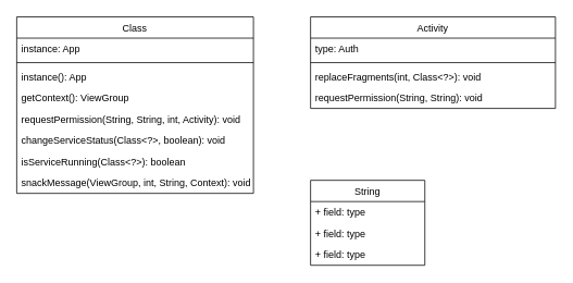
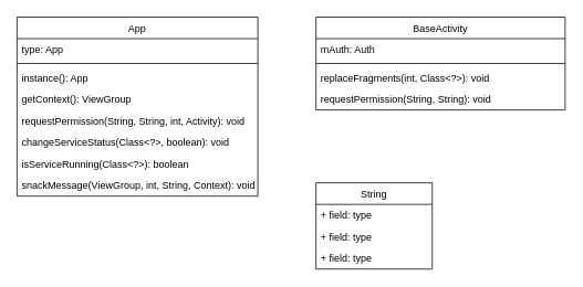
  <mxCell id="0" />
  <mxCell id="1" parent="0" />
- <mxCell id="2" value="Class" style="swimlane;fontStyle=0;childLayout=stackLayout;horizontal=1;startSize=26;fillColor=none;horizontalStack=0;resizeParent=1;resizeParentMax=0;resizeLast=0;collapsible=1;marginBottom=0;" vertex="1" parent="1"><mxGeometry x="20" y="20" width="290" height="216" as="geometry" /></mxCell>
- <mxCell id="3" value="instance: App" style="text;strokeColor=none;fillColor=none;align=left;verticalAlign=top;spacingLeft=4;spacingRight=4;overflow=hidden;rotatable=0;points=[[0,0.5],[1,0.5]];portConstraint=eastwest;" vertex="1" parent="2"><mxGeometry y="26" width="290" height="26" as="geometry" /></mxCell>
+ <mxCell id="2" value="App" style="swimlane;fontStyle=0;childLayout=stackLayout;horizontal=1;startSize=26;fillColor=none;horizontalStack=0;resizeParent=1;resizeParentMax=0;resizeLast=0;collapsible=1;marginBottom=0;" vertex="1" parent="1"><mxGeometry x="20" y="20" width="290" height="216" as="geometry" /></mxCell>
+ <mxCell id="3" value="type: App" style="text;strokeColor=none;fillColor=none;align=left;verticalAlign=top;spacingLeft=4;spacingRight=4;overflow=hidden;rotatable=0;points=[[0,0.5],[1,0.5]];portConstraint=eastwest;" vertex="1" parent="2"><mxGeometry y="26" width="290" height="26" as="geometry" /></mxCell>
  <mxCell id="4" value="" style="line;strokeWidth=1;fillColor=none;align=left;verticalAlign=middle;spacingTop=-1;spacingLeft=3;spacingRight=3;rotatable=0;labelPosition=right;points=[];portConstraint=eastwest;" vertex="1" parent="2"><mxGeometry y="52" width="290" height="8" as="geometry" /></mxCell>
  <mxCell id="5" value="instance(): App" style="text;strokeColor=none;fillColor=none;align=left;verticalAlign=top;spacingLeft=4;spacingRight=4;overflow=hidden;rotatable=0;points=[[0,0.5],[1,0.5]];portConstraint=eastwest;" vertex="1" parent="2"><mxGeometry y="60" width="290" height="26" as="geometry" /></mxCell>
  <mxCell id="6" value="getContext(): ViewGroup" style="text;strokeColor=none;fillColor=none;align=left;verticalAlign=top;spacingLeft=4;spacingRight=4;overflow=hidden;rotatable=0;points=[[0,0.5],[1,0.5]];portConstraint=eastwest;" vertex="1" parent="2"><mxGeometry y="86" width="290" height="26" as="geometry" /></mxCell>
  <mxCell id="7" value="requestPermission(String, String, int, Activity): void" style="text;strokeColor=none;fillColor=none;align=left;verticalAlign=top;spacingLeft=4;spacingRight=4;overflow=hidden;rotatable=0;points=[[0,0.5],[1,0.5]];portConstraint=eastwest;" vertex="1" parent="2"><mxGeometry y="112" width="290" height="26" as="geometry" /></mxCell>
  <mxCell id="8" value="changeServiceStatus(Class&lt;?&gt;, boolean): void" style="text;strokeColor=none;fillColor=none;align=left;verticalAlign=top;spacingLeft=4;spacingRight=4;overflow=hidden;rotatable=0;points=[[0,0.5],[1,0.5]];portConstraint=eastwest;" vertex="1" parent="2"><mxGeometry y="138" width="290" height="26" as="geometry" /></mxCell>
  <mxCell id="9" value="isServiceRunning(Class&lt;?&gt;): boolean" style="text;strokeColor=none;fillColor=none;align=left;verticalAlign=top;spacingLeft=4;spacingRight=4;overflow=hidden;rotatable=0;points=[[0,0.5],[1,0.5]];portConstraint=eastwest;" vertex="1" parent="2"><mxGeometry y="164" width="290" height="26" as="geometry" /></mxCell>
  <mxCell id="10" value="snackMessage(ViewGroup, int, String, Context): void " style="text;strokeColor=none;fillColor=none;align=left;verticalAlign=top;spacingLeft=4;spacingRight=4;overflow=hidden;rotatable=0;points=[[0,0.5],[1,0.5]];portConstraint=eastwest;" vertex="1" parent="2"><mxGeometry y="190" width="290" height="26" as="geometry" /></mxCell>
- <mxCell id="11" value="Activity" style="swimlane;fontStyle=0;childLayout=stackLayout;horizontal=1;startSize=26;fillColor=none;horizontalStack=0;resizeParent=1;resizeParentMax=0;resizeLast=0;collapsible=1;marginBottom=0;" vertex="1" parent="1"><mxGeometry x="380" y="20" width="300" height="112" as="geometry" /></mxCell>
- <mxCell id="12" value="type: Auth" style="text;strokeColor=none;fillColor=none;align=left;verticalAlign=top;spacingLeft=4;spacingRight=4;overflow=hidden;rotatable=0;points=[[0,0.5],[1,0.5]];portConstraint=eastwest;" vertex="1" parent="11"><mxGeometry y="26" width="300" height="26" as="geometry" /></mxCell>
+ <mxCell id="11" value="BaseActivity" style="swimlane;fontStyle=0;childLayout=stackLayout;horizontal=1;startSize=26;fillColor=none;horizontalStack=0;resizeParent=1;resizeParentMax=0;resizeLast=0;collapsible=1;marginBottom=0;" vertex="1" parent="1"><mxGeometry x="380" y="20" width="300" height="112" as="geometry" /></mxCell>
+ <mxCell id="12" value="mAuth: Auth" style="text;strokeColor=none;fillColor=none;align=left;verticalAlign=top;spacingLeft=4;spacingRight=4;overflow=hidden;rotatable=0;points=[[0,0.5],[1,0.5]];portConstraint=eastwest;" vertex="1" parent="11"><mxGeometry y="26" width="300" height="26" as="geometry" /></mxCell>
  <mxCell id="13" value="" style="line;strokeWidth=1;fillColor=none;align=left;verticalAlign=middle;spacingTop=-1;spacingLeft=3;spacingRight=3;rotatable=0;labelPosition=right;points=[];portConstraint=eastwest;" vertex="1" parent="11"><mxGeometry y="52" width="300" height="8" as="geometry" /></mxCell>
  <mxCell id="14" value="replaceFragments(int, Class&lt;?&gt;): void" style="text;strokeColor=none;fillColor=none;align=left;verticalAlign=top;spacingLeft=4;spacingRight=4;overflow=hidden;rotatable=0;points=[[0,0.5],[1,0.5]];portConstraint=eastwest;" vertex="1" parent="11"><mxGeometry y="60" width="300" height="26" as="geometry" /></mxCell>
  <mxCell id="15" value="requestPermission(String, String): void" style="text;strokeColor=none;fillColor=none;align=left;verticalAlign=top;spacingLeft=4;spacingRight=4;overflow=hidden;rotatable=0;points=[[0,0.5],[1,0.5]];portConstraint=eastwest;" vertex="1" parent="11"><mxGeometry y="86" width="300" height="26" as="geometry" /></mxCell>
  <mxCell id="16" value="String" style="swimlane;fontStyle=0;childLayout=stackLayout;horizontal=1;startSize=26;fillColor=none;horizontalStack=0;resizeParent=1;resizeParentMax=0;resizeLast=0;collapsible=1;marginBottom=0;" vertex="1" parent="1"><mxGeometry x="380" y="220" width="140" height="104" as="geometry" /></mxCell>
  <mxCell id="17" value="+ field: type" style="text;strokeColor=none;fillColor=none;align=left;verticalAlign=top;spacingLeft=4;spacingRight=4;overflow=hidden;rotatable=0;points=[[0,0.5],[1,0.5]];portConstraint=eastwest;" vertex="1" parent="16"><mxGeometry y="26" width="140" height="26" as="geometry" /></mxCell>
  <mxCell id="18" value="+ field: type" style="text;strokeColor=none;fillColor=none;align=left;verticalAlign=top;spacingLeft=4;spacingRight=4;overflow=hidden;rotatable=0;points=[[0,0.5],[1,0.5]];portConstraint=eastwest;" vertex="1" parent="16"><mxGeometry y="52" width="140" height="26" as="geometry" /></mxCell>
  <mxCell id="19" value="+ field: type" style="text;strokeColor=none;fillColor=none;align=left;verticalAlign=top;spacingLeft=4;spacingRight=4;overflow=hidden;rotatable=0;points=[[0,0.5],[1,0.5]];portConstraint=eastwest;" vertex="1" parent="16"><mxGeometry y="78" width="140" height="26" as="geometry" /></mxCell>
